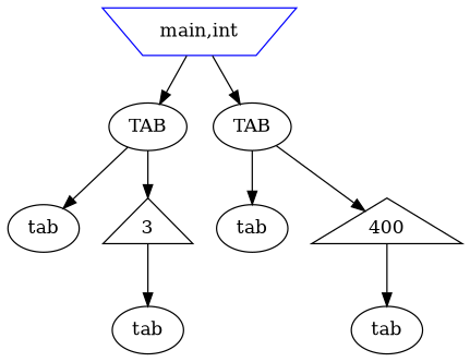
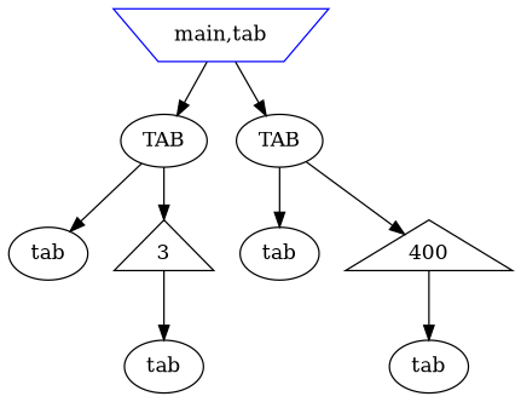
  digraph {
-   n1 [color=blue label="main,int" shape=invtrapezium]
+   n1 [color=blue label="main,tab" shape=invtrapezium]
    n2 [label=TAB]
    n3 [label=TAB]
    n4 [label=tab]
    n5 [label=3 shape=triangle]
    n6 [label=tab]
    n7 [label=tab]
    n8 [label=400 shape=triangle]
    n9 [label=tab]
    n1 -> n2
    n1 -> n3
    n2 -> n4
    n2 -> n5
    n3 -> n7
    n3 -> n8
    n5 -> n6
    n8 -> n9
  }
